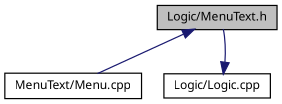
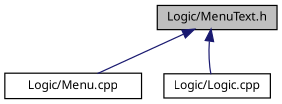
  digraph {
    fontname="Noto Sans"
    node [color=black fillcolor=white fontname="Noto Sans" fontsize=10 shape=record style=filled]
    edge [color=midnightblue dir=back fontname="Noto Sans" fontsize=10 labelfontname=Helvetica labelfontsize=10 style=solid]
    n1 [fillcolor=grey75 fontcolor=black height=0.2 label="Logic/MenuText.h" width=0.4]
-   n2 [height=0.2 label="MenuText/Menu.cpp" width=0.4]
+   n2 [height=0.2 label="Logic/Menu.cpp" width=0.4]
    n3 [height=0.2 label="Logic/Logic.cpp" width=0.4]
    n1 -> n2
-   n3 -> n1
+   n1 -> n3
  }
